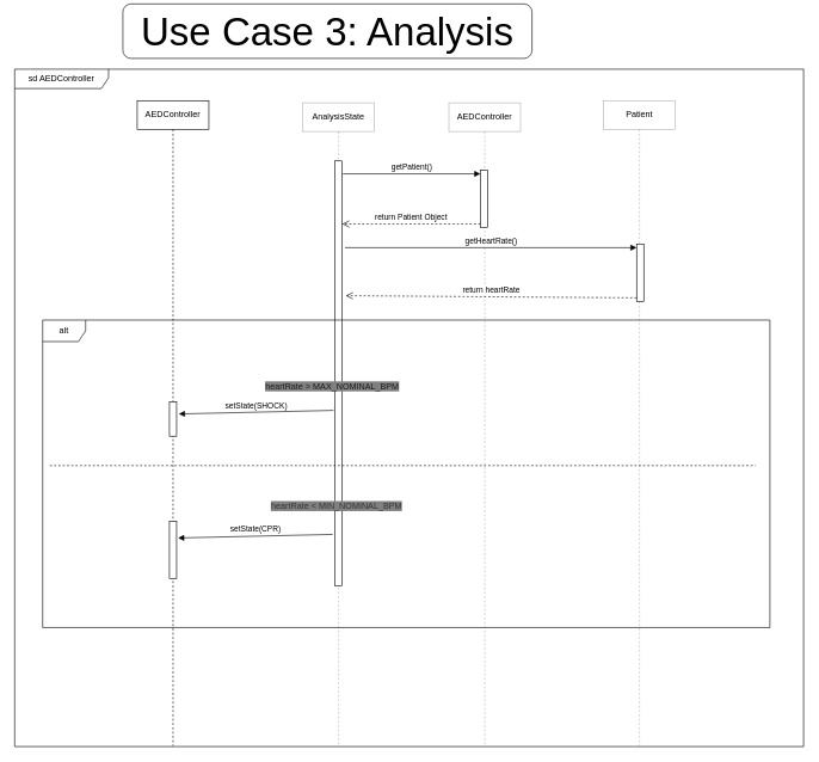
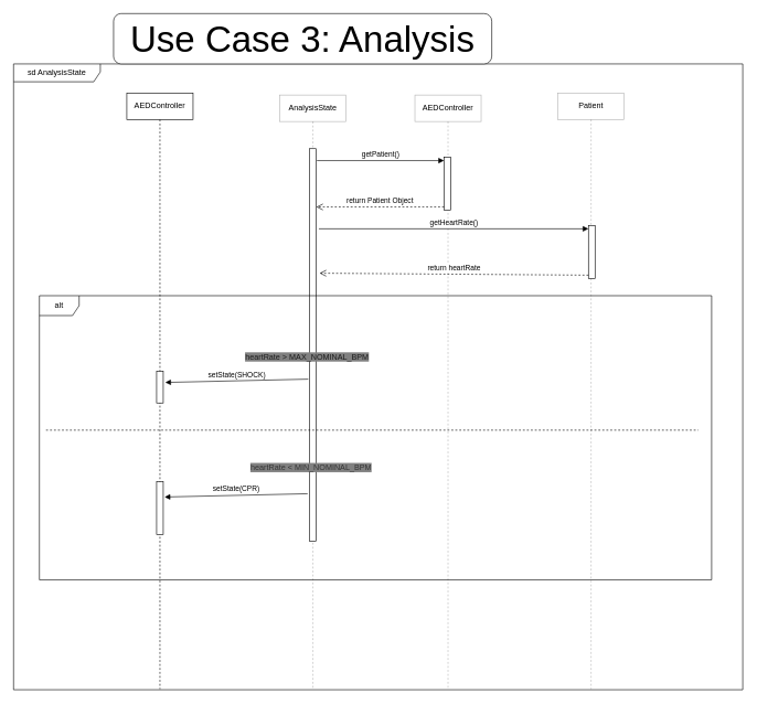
  <mxCell id="0" />
  <mxCell id="1" parent="0" />
  <mxCell id="2" value="AnalysisState" style="shape=umlLifeline;perimeter=lifelinePerimeter;whiteSpace=wrap;html=1;container=1;dropTarget=0;collapsible=0;recursiveResize=0;outlineConnect=0;portConstraint=eastwest;newEdgeStyle={&quot;curved&quot;:0,&quot;rounded&quot;:0};opacity=30;" vertex="1" parent="1"><mxGeometry x="422" y="143" width="100" height="898" as="geometry" /></mxCell>
  <mxCell id="3" value="" style="html=1;points=[[0,0,0,0,5],[0,1,0,0,-5],[1,0,0,0,5],[1,1,0,0,-5]];perimeter=orthogonalPerimeter;outlineConnect=0;targetShapes=umlLifeline;portConstraint=eastwest;newEdgeStyle={&quot;curved&quot;:0,&quot;rounded&quot;:0};" vertex="1" parent="2"><mxGeometry x="45" y="81" width="10" height="593" as="geometry" /></mxCell>
  <mxCell id="4" value="AEDController" style="shape=umlLifeline;perimeter=lifelinePerimeter;whiteSpace=wrap;html=1;container=1;dropTarget=0;collapsible=0;recursiveResize=0;outlineConnect=0;portConstraint=eastwest;newEdgeStyle={&quot;curved&quot;:0,&quot;rounded&quot;:0};opacity=30;" vertex="1" parent="1"><mxGeometry x="626" y="143" width="100" height="897" as="geometry" /></mxCell>
  <mxCell id="5" value="" style="html=1;points=[[0,0,0,0,5],[0,1,0,0,-5],[1,0,0,0,5],[1,1,0,0,-5]];perimeter=orthogonalPerimeter;outlineConnect=0;targetShapes=umlLifeline;portConstraint=eastwest;newEdgeStyle={&quot;curved&quot;:0,&quot;rounded&quot;:0};" vertex="1" parent="4"><mxGeometry x="44" y="94" width="10" height="80" as="geometry" /></mxCell>
  <mxCell id="6" value="Patient" style="shape=umlLifeline;perimeter=lifelinePerimeter;whiteSpace=wrap;html=1;container=1;dropTarget=0;collapsible=0;recursiveResize=0;outlineConnect=0;portConstraint=eastwest;newEdgeStyle={&quot;curved&quot;:0,&quot;rounded&quot;:0};opacity=30;" vertex="1" parent="1"><mxGeometry x="842" y="140" width="100" height="900" as="geometry" /></mxCell>
  <mxCell id="7" value="" style="html=1;points=[[0,0,0,0,5],[0,1,0,0,-5],[1,0,0,0,5],[1,1,0,0,-5]];perimeter=orthogonalPerimeter;outlineConnect=0;targetShapes=umlLifeline;portConstraint=eastwest;newEdgeStyle={&quot;curved&quot;:0,&quot;rounded&quot;:0};" vertex="1" parent="6"><mxGeometry x="46" y="200" width="10" height="80" as="geometry" /></mxCell>
  <mxCell id="8" value="getPatient()" style="html=1;verticalAlign=bottom;endArrow=block;curved=0;rounded=0;entryX=0;entryY=0;entryDx=0;entryDy=5;" edge="1" parent="1" target="5"><mxGeometry relative="1" as="geometry"><mxPoint x="478" y="242" as="sourcePoint" /></mxGeometry></mxCell>
  <mxCell id="9" value="return Patient Object" style="html=1;verticalAlign=bottom;endArrow=open;dashed=1;endSize=8;curved=0;rounded=0;exitX=0;exitY=1;exitDx=0;exitDy=-5;" edge="1" parent="1" source="5"><mxGeometry relative="1" as="geometry"><mxPoint x="477" y="312" as="targetPoint" /></mxGeometry></mxCell>
  <mxCell id="10" value="getHeartRate()" style="html=1;verticalAlign=bottom;endArrow=block;curved=0;rounded=0;entryX=0;entryY=0;entryDx=0;entryDy=5;" edge="1" parent="1" target="7"><mxGeometry x="0.003" relative="1" as="geometry"><mxPoint x="481" y="345" as="sourcePoint" /><mxPoint as="offset" /></mxGeometry></mxCell>
  <mxCell id="11" value="return heartRate" style="html=1;verticalAlign=bottom;endArrow=open;dashed=1;endSize=8;curved=0;rounded=0;exitX=0;exitY=1;exitDx=0;exitDy=-5;" edge="1" parent="1" source="7"><mxGeometry relative="1" as="geometry"><mxPoint x="482" y="412" as="targetPoint" /></mxGeometry></mxCell>
  <mxCell id="12" value="alt" style="shape=umlFrame;whiteSpace=wrap;html=1;pointerEvents=0;" vertex="1" parent="1"><mxGeometry x="59" y="446" width="1015" height="429" as="geometry" /></mxCell>
  <mxCell id="13" value="&lt;span style=&quot;background-color: rgb(128, 128, 128);&quot;&gt;&lt;font color=&quot;#1a1a1a&quot;&gt;heartRate &amp;gt; MAX_NOMINAL_BPM&lt;/font&gt;&lt;/span&gt;" style="text;html=1;align=center;verticalAlign=middle;resizable=0;points=[];autosize=1;strokeColor=none;fillColor=none;" vertex="1" parent="1"><mxGeometry x="361" y="526" width="204" height="26" as="geometry" /></mxCell>
  <mxCell id="14" value="&lt;span style=&quot;background-color: rgb(128, 128, 128);&quot;&gt;&lt;font color=&quot;#333333&quot;&gt;heartRate &amp;lt; MIN_NOMINAL_BPM&lt;/font&gt;&lt;/span&gt;" style="text;html=1;align=center;verticalAlign=middle;resizable=0;points=[];autosize=1;strokeColor=none;fillColor=none;" vertex="1" parent="1"><mxGeometry x="369" y="693" width="200" height="26" as="geometry" /></mxCell>
  <mxCell id="15" value="AEDController" style="shape=umlLifeline;perimeter=lifelinePerimeter;whiteSpace=wrap;html=1;container=1;dropTarget=0;collapsible=0;recursiveResize=0;outlineConnect=0;portConstraint=eastwest;newEdgeStyle={&quot;curved&quot;:0,&quot;rounded&quot;:0};" vertex="1" parent="1"><mxGeometry x="191" y="140" width="100" height="900" as="geometry" /></mxCell>
  <mxCell id="16" value="" style="html=1;points=[[0,0,0,0,5],[0,1,0,0,-5],[1,0,0,0,5],[1,1,0,0,-5]];perimeter=orthogonalPerimeter;outlineConnect=0;targetShapes=umlLifeline;portConstraint=eastwest;newEdgeStyle={&quot;curved&quot;:0,&quot;rounded&quot;:0};" vertex="1" parent="15"><mxGeometry x="45" y="420" width="10" height="48" as="geometry" /></mxCell>
  <mxCell id="17" value="" style="html=1;points=[[0,0,0,0,5],[0,1,0,0,-5],[1,0,0,0,5],[1,1,0,0,-5]];perimeter=orthogonalPerimeter;outlineConnect=0;targetShapes=umlLifeline;portConstraint=eastwest;newEdgeStyle={&quot;curved&quot;:0,&quot;rounded&quot;:0};" vertex="1" parent="15"><mxGeometry x="45" y="587" width="10" height="80" as="geometry" /></mxCell>
- <mxCell id="18" value="sd AEDController" style="shape=umlFrame;whiteSpace=wrap;html=1;pointerEvents=0;width=131;height=27;" vertex="1" parent="1"><mxGeometry x="20" y="96" width="1101" height="945" as="geometry" /></mxCell>
+ <mxCell id="18" value="sd AnalysisState" style="shape=umlFrame;whiteSpace=wrap;html=1;pointerEvents=0;width=131;height=27;" vertex="1" parent="1"><mxGeometry x="20" y="96" width="1101" height="945" as="geometry" /></mxCell>
  <mxCell id="19" value="setState(SHOCK)" style="html=1;verticalAlign=bottom;endArrow=block;curved=0;rounded=0;" edge="1" parent="1"><mxGeometry width="80" relative="1" as="geometry"><mxPoint x="465" y="572" as="sourcePoint" /><mxPoint x="249" y="577" as="targetPoint" /></mxGeometry></mxCell>
  <mxCell id="20" value="setState(CPR)" style="html=1;verticalAlign=bottom;endArrow=block;curved=0;rounded=0;" edge="1" parent="1"><mxGeometry width="80" relative="1" as="geometry"><mxPoint x="464" y="745" as="sourcePoint" /><mxPoint x="248" y="750" as="targetPoint" /></mxGeometry></mxCell>
  <mxCell id="21" value="" style="line;strokeWidth=1;fillColor=none;align=left;verticalAlign=middle;spacingTop=-1;spacingLeft=3;spacingRight=3;rotatable=0;labelPosition=right;points=[];portConstraint=eastwest;strokeColor=inherit;dashed=1;" vertex="1" parent="1"><mxGeometry x="69" y="645" width="985" height="8" as="geometry" /></mxCell>
- <mxCell id="22" value="&lt;font style=&quot;font-size: 55px;&quot;&gt;Use Case 3: Analysis&lt;/font&gt;" style="rounded=1;whiteSpace=wrap;html=1;" vertex="1" parent="1"><mxGeometry x="171" y="5" width="571" height="76" as="geometry" /></mxCell>
+ <mxCell id="22" value="&lt;font style=&quot;font-size: 55px;&quot;&gt;Use Case 3: Analysis&lt;/font&gt;" style="rounded=1;whiteSpace=wrap;html=1;" vertex="1" parent="1"><mxGeometry x="171" y="20" width="571" height="76" as="geometry" /></mxCell>
